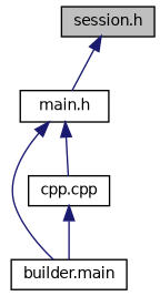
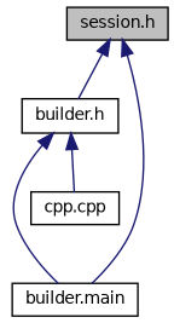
  digraph {
    node [color=black fillcolor=white fontname=Helvetica fontsize=10 shape=record style=filled]
    edge [color=midnightblue dir=back fontname=Helvetica fontsize=10 labelfontname=Helvetica labelfontsize=10 style=solid]
    n1 [fillcolor=grey75 fontcolor=black height=0.2 label="session.h" width=0.4]
-   n2 [height=0.2 label="main.h" width=0.4]
+   n2 [height=0.2 label="builder.h" width=0.4]
    n3 [height=0.2 label="builder.main" width=0.4]
    n4 [height=0.2 label="cpp.cpp" width=0.4]
    n1 -> n2
-   n4 -> n3
+   n1 -> n3
    n2 -> n3
    n2 -> n4
  }
